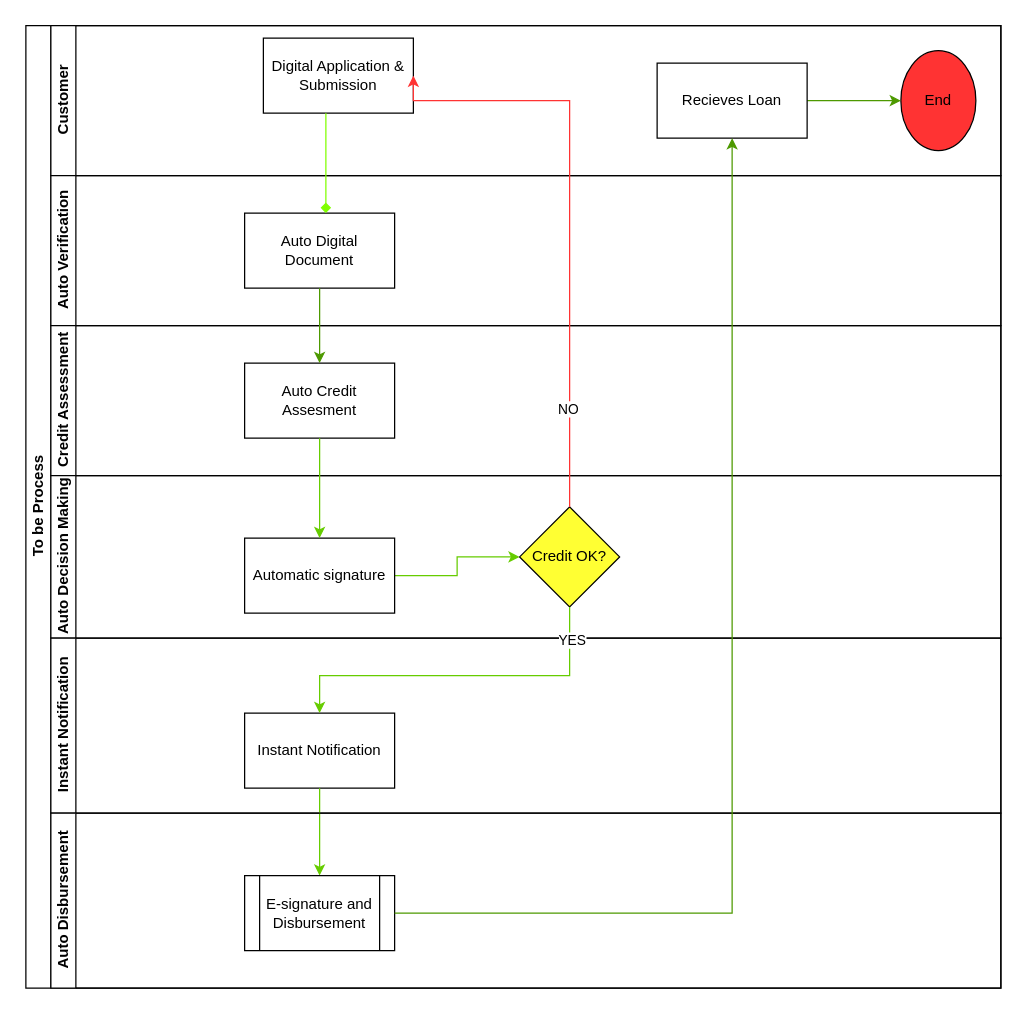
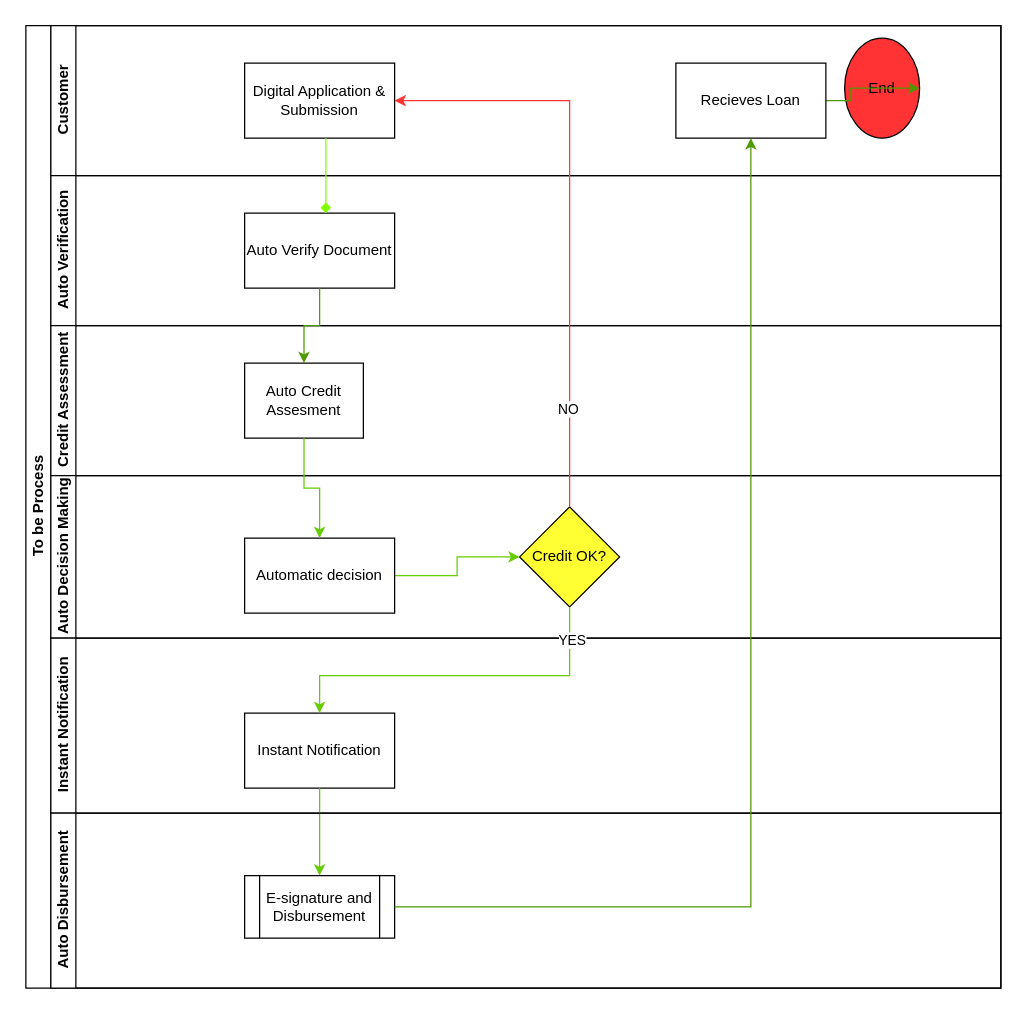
  <mxCell id="0" />
  <mxCell id="1" parent="0" />
  <mxCell id="2" value="To be Process" style="swimlane;html=1;childLayout=stackLayout;resizeParent=1;resizeParentMax=0;horizontal=0;startSize=20;horizontalStack=0;" parent="1" vertex="1"><mxGeometry x="20" y="20" width="780" height="770" as="geometry" /></mxCell>
  <mxCell id="3" value="Customer" style="swimlane;html=1;startSize=20;horizontal=0;" parent="2" vertex="1"><mxGeometry x="20" width="760" height="120" as="geometry" /></mxCell>
- <mxCell id="4" value="Digital Application &amp;amp; Submission" style="whiteSpace=wrap;html=1;" vertex="1" parent="3"><mxGeometry x="170" y="10" width="120" height="60" as="geometry" /></mxCell>
- <mxCell id="5" value="End" style="ellipse;whiteSpace=wrap;html=1;fillColor=#FF3333;" vertex="1" parent="3"><mxGeometry x="680" y="20" width="60" height="80" as="geometry" /></mxCell>
+ <mxCell id="4" value="Digital Application &amp;amp; Submission" style="whiteSpace=wrap;html=1;" vertex="1" parent="3"><mxGeometry x="155" y="30" width="120" height="60" as="geometry" /></mxCell>
+ <mxCell id="5" value="End" style="ellipse;whiteSpace=wrap;html=1;fillColor=#FF3333;" vertex="1" parent="3"><mxGeometry x="635" y="10" width="60" height="80" as="geometry" /></mxCell>
  <mxCell id="6" style="edgeStyle=orthogonalEdgeStyle;rounded=0;orthogonalLoop=1;jettySize=auto;html=1;strokeColor=#4D9900;" edge="1" parent="3" source="7" target="5"><mxGeometry relative="1" as="geometry" /></mxCell>
- <mxCell id="7" value="Recieves Loan" style="whiteSpace=wrap;html=1;" vertex="1" parent="3"><mxGeometry x="485" y="30" width="120" height="60" as="geometry" /></mxCell>
+ <mxCell id="7" value="Recieves Loan" style="whiteSpace=wrap;html=1;" vertex="1" parent="3"><mxGeometry x="500" y="30" width="120" height="60" as="geometry" /></mxCell>
  <mxCell id="8" value="Auto Verification" style="swimlane;html=1;startSize=20;horizontal=0;" parent="2" vertex="1"><mxGeometry x="20" y="120" width="760" height="120" as="geometry" /></mxCell>
- <mxCell id="9" value="Auto Digital Document" style="whiteSpace=wrap;html=1;" vertex="1" parent="8"><mxGeometry x="155" y="30" width="120" height="60" as="geometry" /></mxCell>
+ <mxCell id="9" value="Auto Verify Document" style="whiteSpace=wrap;html=1;" vertex="1" parent="8"><mxGeometry x="155" y="30" width="120" height="60" as="geometry" /></mxCell>
  <mxCell id="10" value="Credit Assessment" style="swimlane;html=1;startSize=20;horizontal=0;" parent="2" vertex="1"><mxGeometry x="20" y="240" width="760" height="120" as="geometry" /></mxCell>
- <mxCell id="11" value="Auto Credit Assesment" style="whiteSpace=wrap;html=1;" vertex="1" parent="10"><mxGeometry x="155" y="30" width="120" height="60" as="geometry" /></mxCell>
+ <mxCell id="11" value="Auto Credit Assesment" style="whiteSpace=wrap;html=1;" vertex="1" parent="10"><mxGeometry x="155" y="30" width="95" height="60" as="geometry" /></mxCell>
  <mxCell id="12" value="Auto Decision Making" style="swimlane;html=1;startSize=20;horizontal=0;" vertex="1" parent="2"><mxGeometry x="20" y="360" width="760" height="130" as="geometry" /></mxCell>
  <mxCell id="13" value="" style="edgeStyle=orthogonalEdgeStyle;rounded=0;orthogonalLoop=1;jettySize=auto;html=1;strokeColor=#66CC00;" edge="1" parent="12" source="14" target="15"><mxGeometry relative="1" as="geometry" /></mxCell>
- <mxCell id="14" value="Automatic signature" style="whiteSpace=wrap;html=1;" vertex="1" parent="12"><mxGeometry x="155" y="50" width="120" height="60" as="geometry" /></mxCell>
+ <mxCell id="14" value="Automatic decision" style="whiteSpace=wrap;html=1;" vertex="1" parent="12"><mxGeometry x="155" y="50" width="120" height="60" as="geometry" /></mxCell>
  <mxCell id="15" value="Credit OK?" style="rhombus;whiteSpace=wrap;html=1;fillColor=#FFFF33;" vertex="1" parent="12"><mxGeometry x="375" y="25" width="80" height="80" as="geometry" /></mxCell>
  <mxCell id="16" value="Instant Notification" style="swimlane;html=1;startSize=20;horizontal=0;" vertex="1" parent="2"><mxGeometry x="20" y="490" width="760" height="140" as="geometry" /></mxCell>
  <mxCell id="17" value="Instant Notification" style="whiteSpace=wrap;html=1;" vertex="1" parent="16"><mxGeometry x="155" y="60" width="120" height="60" as="geometry" /></mxCell>
  <mxCell id="18" value="" style="edgeStyle=orthogonalEdgeStyle;rounded=0;orthogonalLoop=1;jettySize=auto;html=1;strokeColor=#80FF00;endArrow=diamond;" edge="1" parent="2" source="4" target="9"><mxGeometry relative="1" as="geometry"><Array as="points"><mxPoint x="240" y="140" /><mxPoint x="240" y="140" /></Array></mxGeometry></mxCell>
  <mxCell id="19" value="" style="edgeStyle=orthogonalEdgeStyle;rounded=0;orthogonalLoop=1;jettySize=auto;html=1;strokeColor=#4D9900;" edge="1" parent="2" source="9" target="11"><mxGeometry relative="1" as="geometry" /></mxCell>
  <mxCell id="20" value="" style="edgeStyle=orthogonalEdgeStyle;rounded=0;orthogonalLoop=1;jettySize=auto;html=1;strokeColor=#66CC00;" edge="1" parent="2" source="11" target="14"><mxGeometry relative="1" as="geometry" /></mxCell>
  <mxCell id="21" style="edgeStyle=orthogonalEdgeStyle;rounded=0;orthogonalLoop=1;jettySize=auto;html=1;entryX=1;entryY=0.5;entryDx=0;entryDy=0;strokeColor=#FF3333;" edge="1" parent="2" source="15" target="4"><mxGeometry relative="1" as="geometry"><Array as="points"><mxPoint x="435" y="60" /></Array></mxGeometry></mxCell>
  <mxCell id="22" value="NO" style="edgeLabel;html=1;align=center;verticalAlign=middle;resizable=0;points=[];" vertex="1" connectable="0" parent="21"><mxGeometry x="-0.662" y="2" relative="1" as="geometry"><mxPoint as="offset" /></mxGeometry></mxCell>
  <mxCell id="23" value="" style="edgeStyle=orthogonalEdgeStyle;rounded=0;orthogonalLoop=1;jettySize=auto;html=1;strokeColor=#66CC00;" edge="1" parent="2" source="15" target="17"><mxGeometry relative="1" as="geometry"><Array as="points"><mxPoint x="435" y="520" /><mxPoint x="235" y="520" /></Array></mxGeometry></mxCell>
  <mxCell id="24" value="YES" style="edgeLabel;html=1;align=center;verticalAlign=middle;resizable=0;points=[];" vertex="1" connectable="0" parent="23"><mxGeometry x="-0.818" y="1" relative="1" as="geometry"><mxPoint as="offset" /></mxGeometry></mxCell>
  <mxCell id="25" value="" style="edgeStyle=orthogonalEdgeStyle;rounded=0;orthogonalLoop=1;jettySize=auto;html=1;strokeColor=#66CC00;" edge="1" parent="2" source="17" target="27"><mxGeometry relative="1" as="geometry" /></mxCell>
  <mxCell id="26" value="Auto Disbursement" style="swimlane;html=1;startSize=20;horizontal=0;" vertex="1" parent="2"><mxGeometry x="20" y="630" width="760" height="140" as="geometry" /></mxCell>
- <mxCell id="27" value="E-signature and Disbursement" style="shape=process;whiteSpace=wrap;html=1;backgroundOutline=1;" vertex="1" parent="26"><mxGeometry x="155" y="50" width="120" height="60" as="geometry" /></mxCell>
+ <mxCell id="27" value="E-signature and Disbursement" style="shape=process;whiteSpace=wrap;html=1;backgroundOutline=1;" vertex="1" parent="26"><mxGeometry x="155" y="50" width="120" height="50" as="geometry" /></mxCell>
  <mxCell id="28" value="" style="edgeStyle=orthogonalEdgeStyle;rounded=0;orthogonalLoop=1;jettySize=auto;html=1;strokeColor=#4D9900;" edge="1" parent="2" source="27" target="7"><mxGeometry relative="1" as="geometry" /></mxCell>
